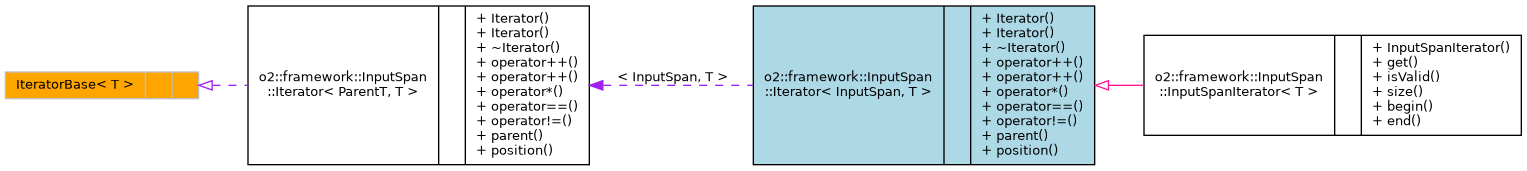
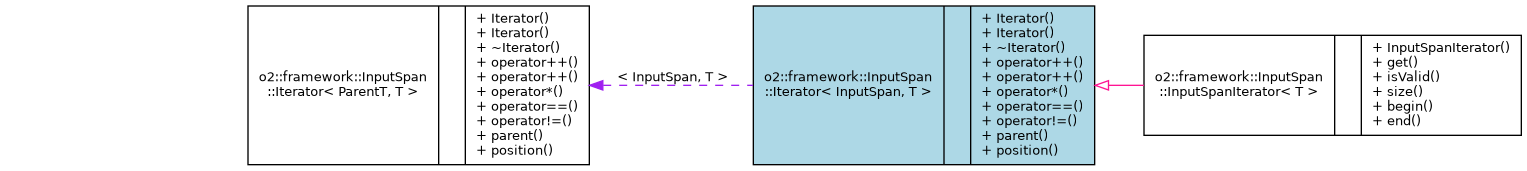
  digraph {
    rankdir=LR
    node [color=black fillcolor=white fontname=Helvetica fontsize=10 shape=record style=filled]
    edge [color=purple dir=back fontname=Helvetica fontsize=10 labelfontname=Helvetica labelfontsize=10 style=dashed arrowtail=onormal]
    n1 [fontcolor=black height=0.2 label="{o2::framework::InputSpan\l::Iterator\< ParentT, T \>\n||+ Iterator()\l+ Iterator()\l+ ~Iterator()\l+ operator++()\l+ operator++()\l+ operator*()\l+ operator==()\l+ operator!=()\l+ parent()\l+ position()\l}" width=0.4]
    n2 [height=0.2 label="{o2::framework::InputSpan\l::Iterator\< InputSpan, T \>\n||+ Iterator()\l+ Iterator()\l+ ~Iterator()\l+ operator++()\l+ operator++()\l+ operator*()\l+ operator==()\l+ operator!=()\l+ parent()\l+ position()\l}" width=0.4 fillcolor=lightblue]
-   n3 [color=grey75 height=0.2 label="{IteratorBase\< T \>\n||}" width=0.4 fillcolor=orange]
    n4 [height=0.2 label="{o2::framework::InputSpan\l::InputSpanIterator\< T \>\n||+ InputSpanIterator()\l+ get()\l+ isValid()\l+ size()\l+ begin()\l+ end()\l}" width=0.4]
    n1 -> n2 [label=" \< InputSpan, T \>" arrowtail=""]
    n2 -> n4 [color=deeppink style=solid]
-   n3 -> n1
  }
